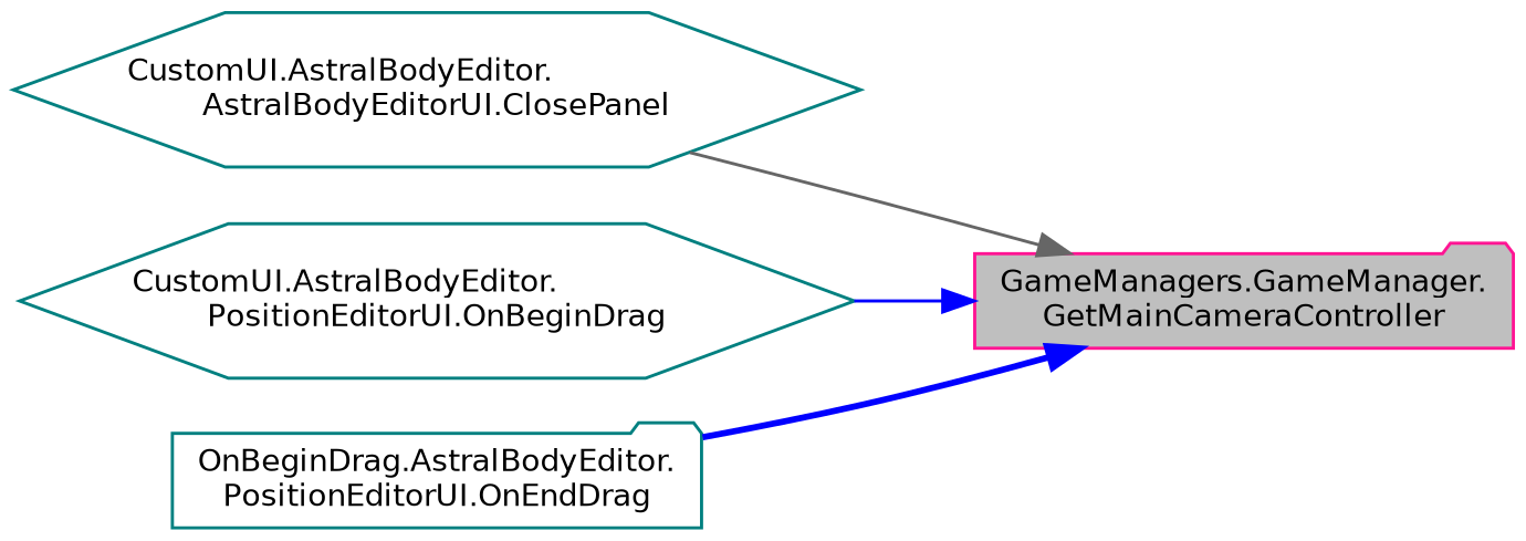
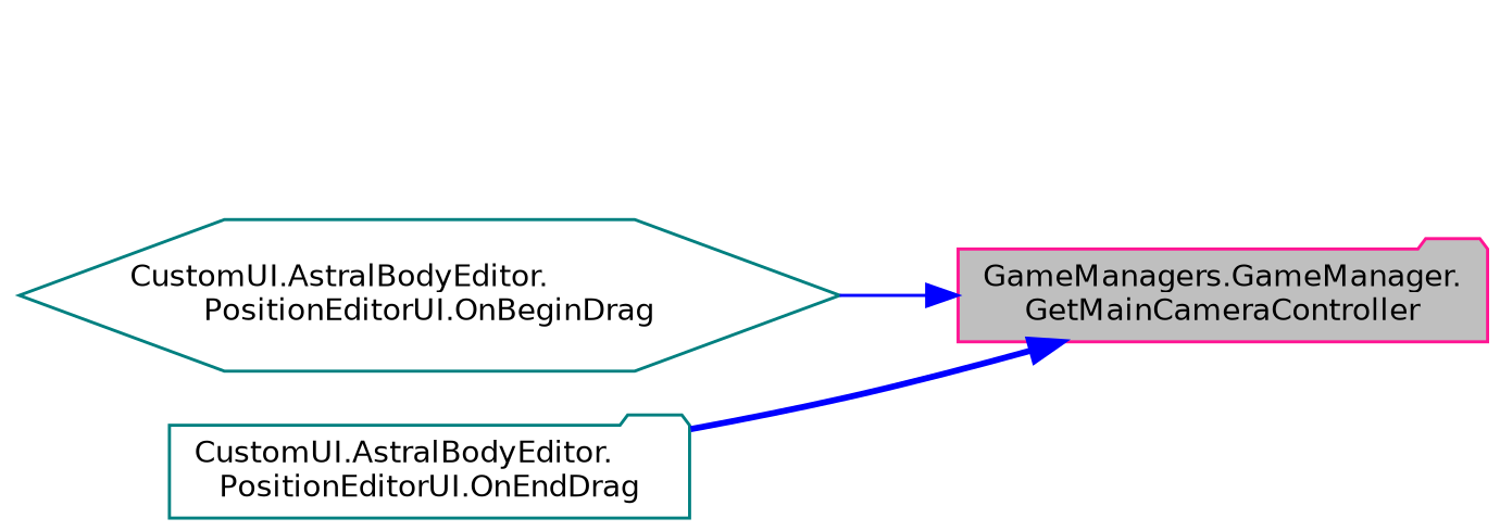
  digraph {
    rankdir=RL
    node [color=teal fillcolor=white fontname=Helvetica fontsize=10 shape=folder style=filled]
    edge [color=blue dir=back fontname=Helvetica fontsize=10 labelfontname=Helvetica labelfontsize=10 style=solid]
    n1 [color=deeppink fillcolor=grey75 fontcolor=black height=0.2 label="GameManagers.GameManager.\lGetMainCameraController" width=0.4]
-   n2 [height=0.2 label="CustomUI.AstralBodyEditor.\lAstralBodyEditorUI.ClosePanel" shape=hexagon width=0.4]
    n3 [height=0.2 label="CustomUI.AstralBodyEditor.\lPositionEditorUI.OnBeginDrag" shape=hexagon width=0.4]
-   n4 [height=0.2 label="OnBeginDrag.AstralBodyEditor.\lPositionEditorUI.OnEndDrag" width=0.4]
-   n1 -> n2 [color=gray40]
+   n4 [height=0.2 label="CustomUI.AstralBodyEditor.\lPositionEditorUI.OnEndDrag" width=0.4]
    n1 -> n3
    n1 -> n4 [style=bold]
  }
